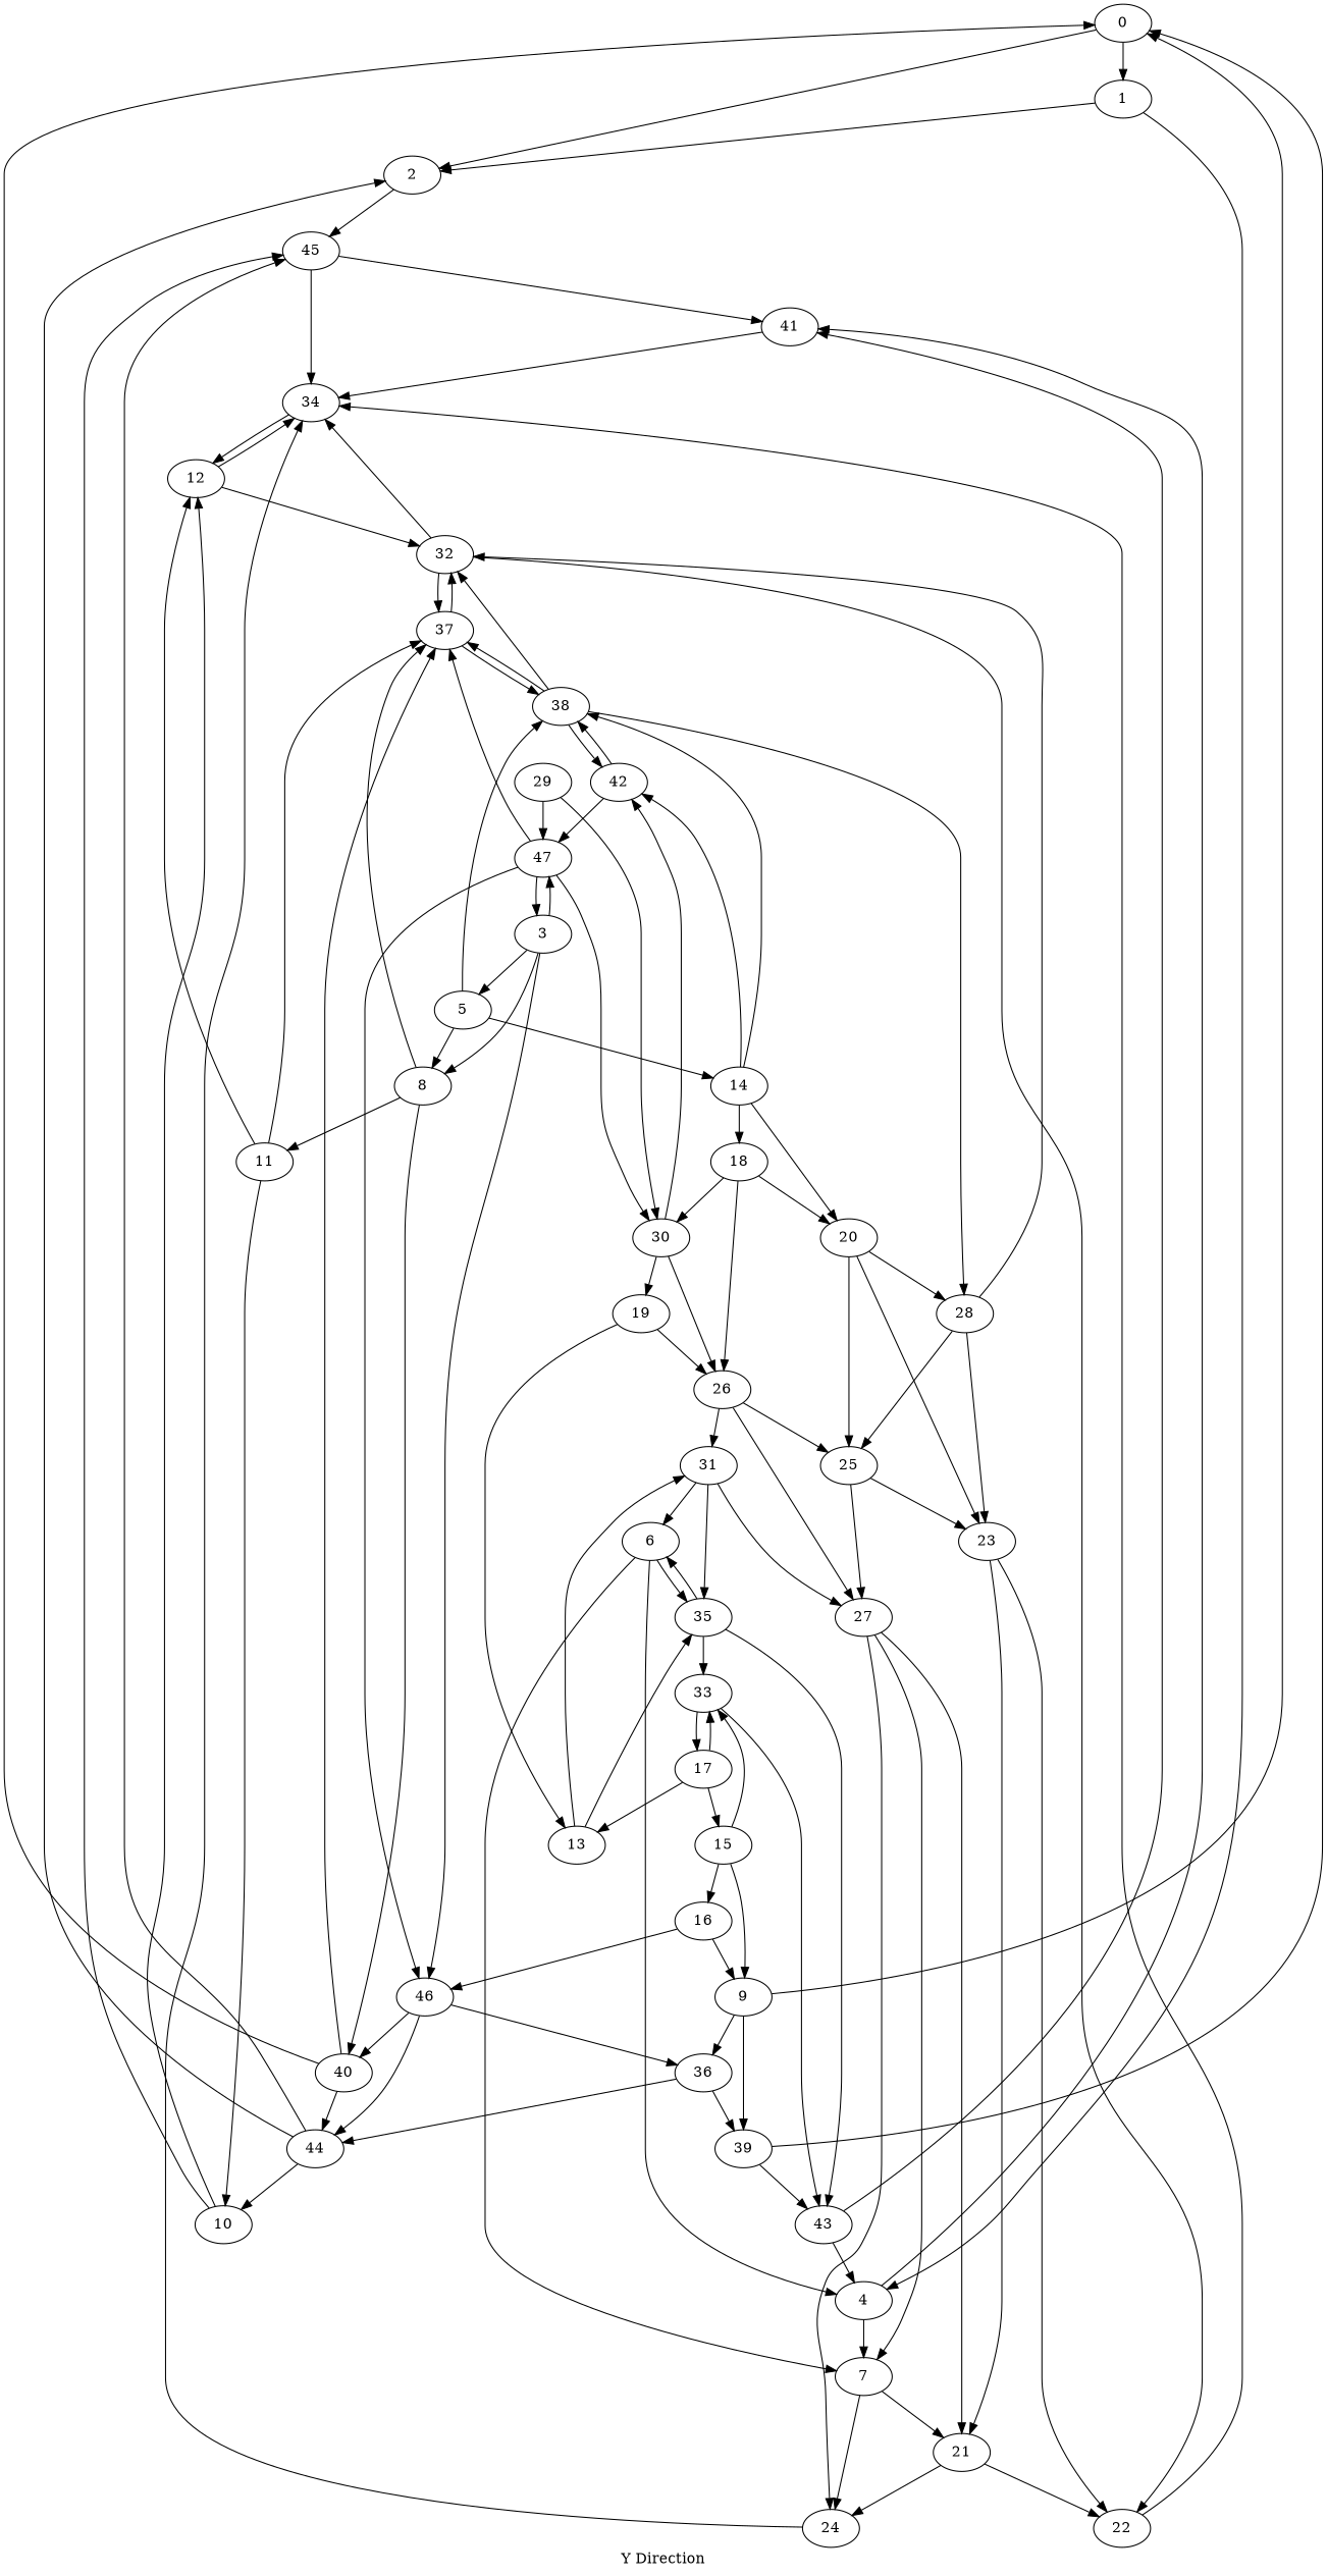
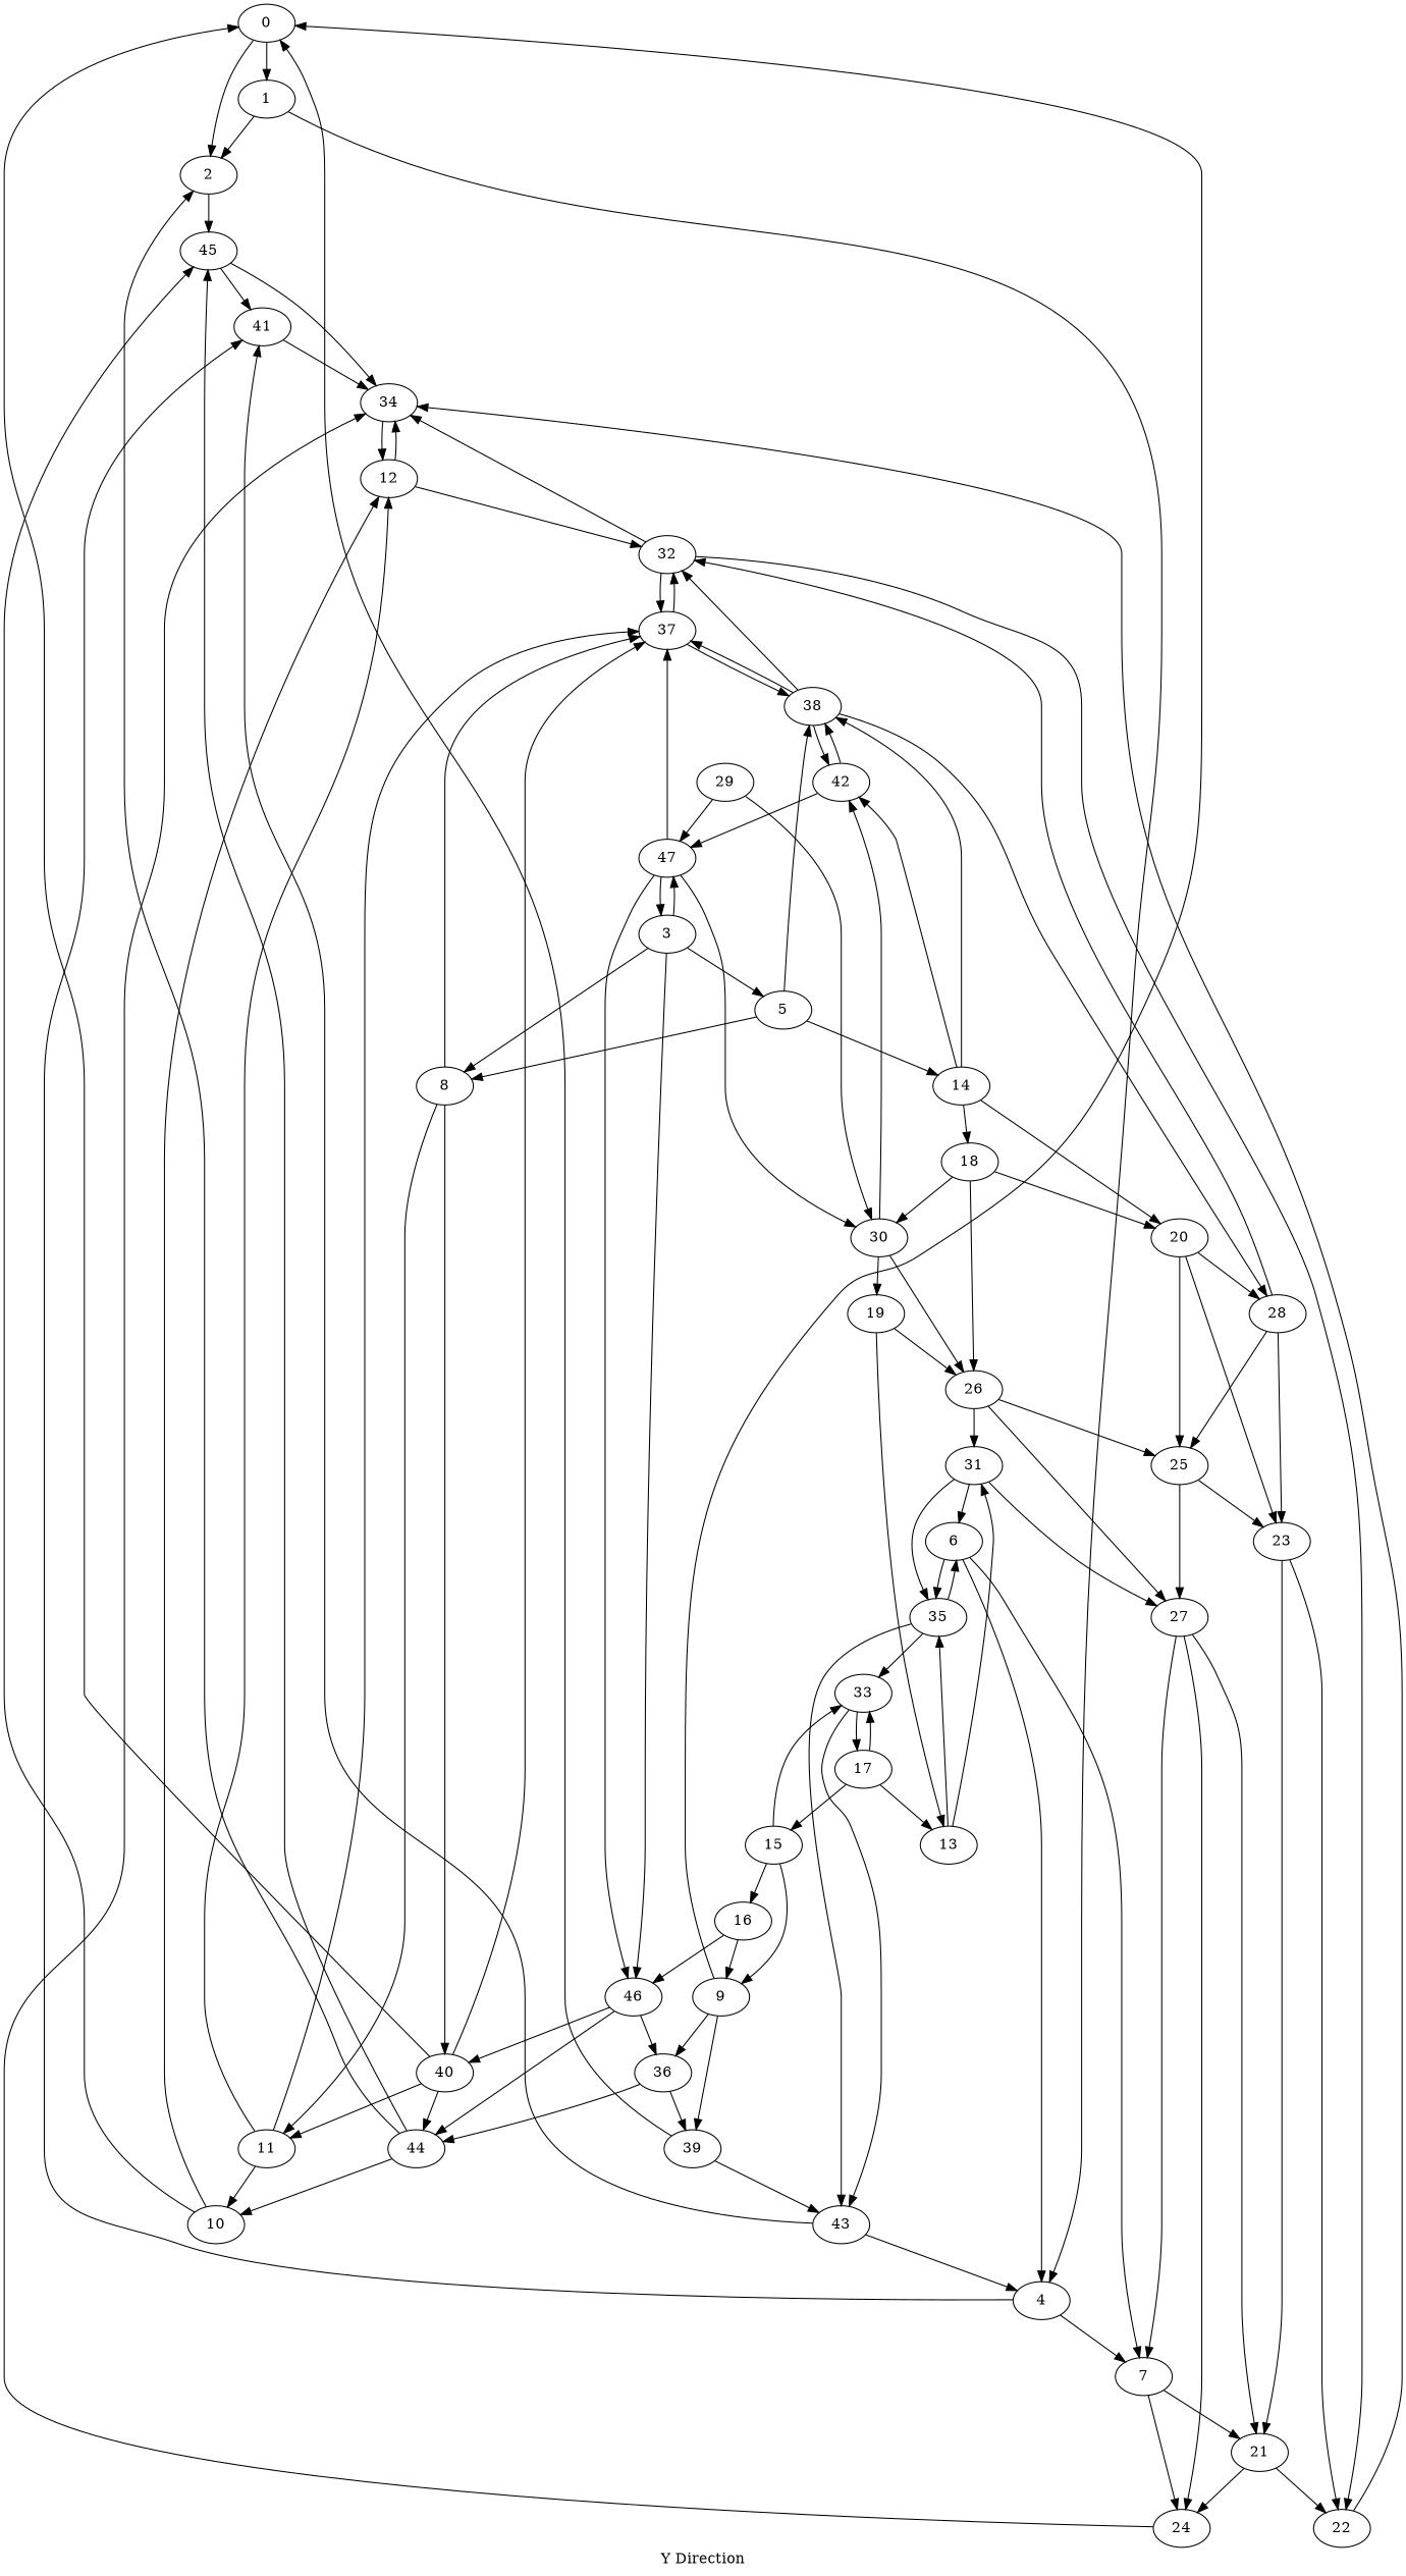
  digraph {
    label="Y Direction"
    0
    1
    2
    4
    45
    7
    41
    34
    21
    24
    12
    3
    5
    8
    46
    47
    14
    38
    11
    37
    40
    36
    44
    30
    42
    18
    20
    32
    28
    10
    39
    26
    19
    22
    23
    25
    6
    35
    33
    43
    17
    9
    13
    31
    27
    15
    16
    29
    0 -> 1
    0 -> 2
    1 -> 2
    1 -> 4
    2 -> 45
    4 -> 7
    4 -> 41
    45 -> 41
    45 -> 34
    7 -> 21
    7 -> 24
    41 -> 34
    34 -> 12
    21 -> 24
    21 -> 22
    24 -> 34
    12 -> 34
    12 -> 32
    3 -> 5
    3 -> 8
    3 -> 46
    3 -> 47
    5 -> 8
    5 -> 14
    5 -> 38
    8 -> 11
    8 -> 37
    8 -> 40
    46 -> 40
    46 -> 36
    46 -> 44
    47 -> 3
    47 -> 46
    47 -> 37
    47 -> 30
    14 -> 38
    14 -> 42
    14 -> 18
    14 -> 20
    38 -> 37
    38 -> 42
    38 -> 32
    38 -> 28
    11 -> 12
    11 -> 37
    11 -> 10
    37 -> 38
    37 -> 32
    40 -> 0
+   40 -> 11
    40 -> 37
    40 -> 44
    36 -> 44
    36 -> 39
    44 -> 2
    44 -> 45
    44 -> 10
    30 -> 42
    30 -> 26
    30 -> 19
    42 -> 47
    42 -> 38
    18 -> 30
    18 -> 20
    18 -> 26
    20 -> 28
    20 -> 23
    20 -> 25
    32 -> 34
    32 -> 37
    32 -> 22
    28 -> 32
    28 -> 23
    28 -> 25
    10 -> 45
    10 -> 12
    39 -> 0
    39 -> 43
    26 -> 25
    26 -> 31
    26 -> 27
    19 -> 26
    19 -> 13
    22 -> 34
    23 -> 21
    23 -> 22
    25 -> 23
    25 -> 27
    6 -> 4
    6 -> 7
    6 -> 35
    35 -> 6
    35 -> 33
    35 -> 43
    33 -> 43
    33 -> 17
    43 -> 4
    43 -> 41
    17 -> 33
    17 -> 13
    17 -> 15
    9 -> 0
    9 -> 36
    9 -> 39
    13 -> 35
    13 -> 31
    31 -> 6
    31 -> 35
    31 -> 27
    27 -> 7
    27 -> 21
    27 -> 24
    15 -> 33
    15 -> 9
    15 -> 16
    16 -> 46
    16 -> 9
    29 -> 47
    29 -> 30
  }
